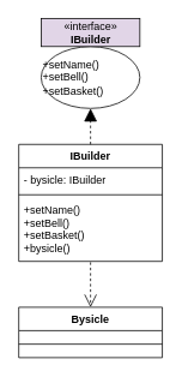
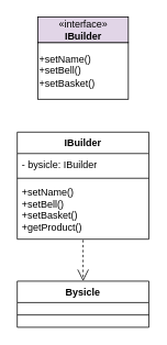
  <mxCell id="0" />
  <mxCell id="1" parent="0" />
  <mxCell id="2" value="" style="group" parent="1" vertex="1" connectable="0"><mxGeometry x="45" y="20" width="110" height="100" as="geometry" /></mxCell>
  <mxCell id="3" value="" style="group" parent="2" vertex="1" connectable="0"><mxGeometry width="110" height="100" as="geometry" /></mxCell>
- <mxCell id="4" value="+setName()&lt;br&gt;+setBell()&lt;br&gt;+setBasket()" style="ellipse;whiteSpace=wrap;html=1;align=left;" parent="3" vertex="1"><mxGeometry y="31.25" width="110" height="68.75" as="geometry" /></mxCell>
+ <mxCell id="4" value="+setName()&lt;br&gt;+setBell()&lt;br&gt;+setBasket()" style="whiteSpace=wrap;html=1;align=left;" parent="3" vertex="1"><mxGeometry y="31.25" width="110" height="68.75" as="geometry" /></mxCell>
  <mxCell id="5" value="«interface»&lt;br&gt;&lt;b&gt;IBuilder&lt;/b&gt;" style="html=1;fillColor=#e1d5e7;" parent="2" vertex="1"><mxGeometry width="110" height="31.25" as="geometry" /></mxCell>
  <mxCell id="6" value="IBuilder" style="swimlane;fontStyle=1;align=center;verticalAlign=top;childLayout=stackLayout;horizontal=1;startSize=26;horizontalStack=0;resizeParent=1;resizeParentMax=0;resizeLast=0;collapsible=1;marginBottom=0;" parent="1" vertex="1"><mxGeometry x="20" y="160" width="160" height="130" as="geometry"><mxRectangle x="30" y="240" width="150" height="26" as="alternateBounds" /></mxGeometry></mxCell>
  <mxCell id="7" value="- bysicle: IBuilder" style="text;strokeColor=none;fillColor=none;align=left;verticalAlign=top;spacingLeft=4;spacingRight=4;overflow=hidden;rotatable=0;points=[[0,0.5],[1,0.5]];portConstraint=eastwest;" parent="6" vertex="1"><mxGeometry y="26" width="160" height="26" as="geometry" /></mxCell>
  <mxCell id="8" value="" style="line;strokeWidth=1;fillColor=none;align=left;verticalAlign=middle;spacingTop=-1;spacingLeft=3;spacingRight=3;rotatable=0;labelPosition=right;points=[];portConstraint=eastwest;" parent="6" vertex="1"><mxGeometry y="52" width="160" height="8" as="geometry" /></mxCell>
- <mxCell id="9" value="+setName()&#10;+setBell()&#10;+setBasket()&#10;+bysicle()" style="text;strokeColor=none;fillColor=none;align=left;verticalAlign=top;spacingLeft=4;spacingRight=4;overflow=hidden;rotatable=0;points=[[0,0.5],[1,0.5]];portConstraint=eastwest;" parent="6" vertex="1"><mxGeometry y="60" width="160" height="70" as="geometry" /></mxCell>
- <mxCell id="10" value="" style="endArrow=block;dashed=1;endFill=1;endSize=12;html=1;exitX=0.5;exitY=0;exitDx=0;exitDy=0;entryX=0.5;entryY=1;entryDx=0;entryDy=0;elbow=vertical;rounded=0;" parent="1" source="6" target="4" edge="1"><mxGeometry width="160" relative="1" as="geometry"><mxPoint x="5" y="210" as="sourcePoint" /><mxPoint x="80" y="150" as="targetPoint" /><Array as="points" /></mxGeometry></mxCell>
+ <mxCell id="9" value="+setName()&#10;+setBell()&#10;+setBasket()&#10;+getProduct()" style="text;strokeColor=none;fillColor=none;align=left;verticalAlign=top;spacingLeft=4;spacingRight=4;overflow=hidden;rotatable=0;points=[[0,0.5],[1,0.5]];portConstraint=eastwest;" parent="6" vertex="1"><mxGeometry y="60" width="160" height="70" as="geometry" /></mxCell>
  <mxCell id="11" value="Bysicle" style="swimlane;fontStyle=1;align=center;verticalAlign=top;childLayout=stackLayout;horizontal=1;startSize=26;horizontalStack=0;resizeParent=1;resizeParentMax=0;resizeLast=0;collapsible=1;marginBottom=0;" parent="1" vertex="1"><mxGeometry x="20" y="341" width="160" height="56" as="geometry" /></mxCell>
  <mxCell id="12" value="" style="line;strokeWidth=1;fillColor=none;align=left;verticalAlign=middle;spacingTop=-1;spacingLeft=3;spacingRight=3;rotatable=0;labelPosition=right;points=[];portConstraint=eastwest;" parent="11" vertex="1"><mxGeometry y="26" width="160" height="30" as="geometry" /></mxCell>
  <mxCell id="13" value="" style="endArrow=open;endFill=1;endSize=12;html=1;entryX=0.5;entryY=0;entryDx=0;entryDy=0;exitX=0.5;exitY=1.014;exitDx=0;exitDy=0;exitPerimeter=0;dashed=1;" parent="1" target="11" edge="1" source="9"><mxGeometry width="160" relative="1" as="geometry"><mxPoint x="100" y="300" as="sourcePoint" /><mxPoint x="385" y="231" as="targetPoint" /></mxGeometry></mxCell>
